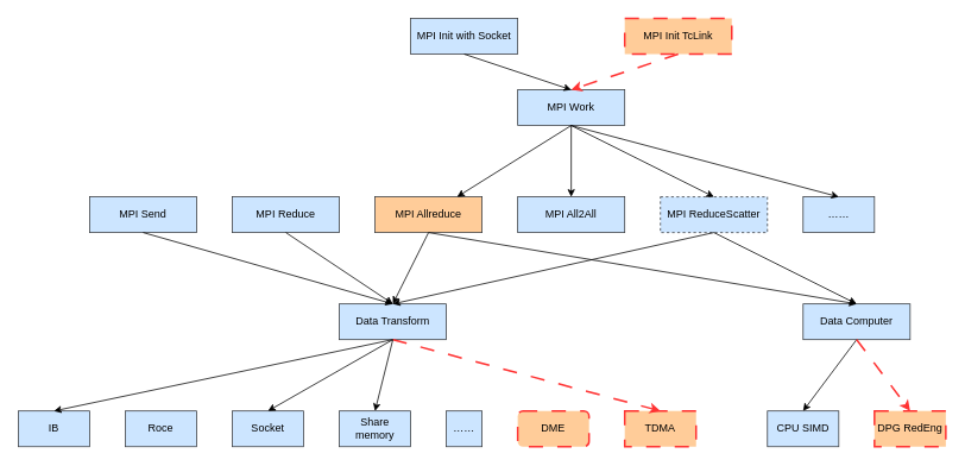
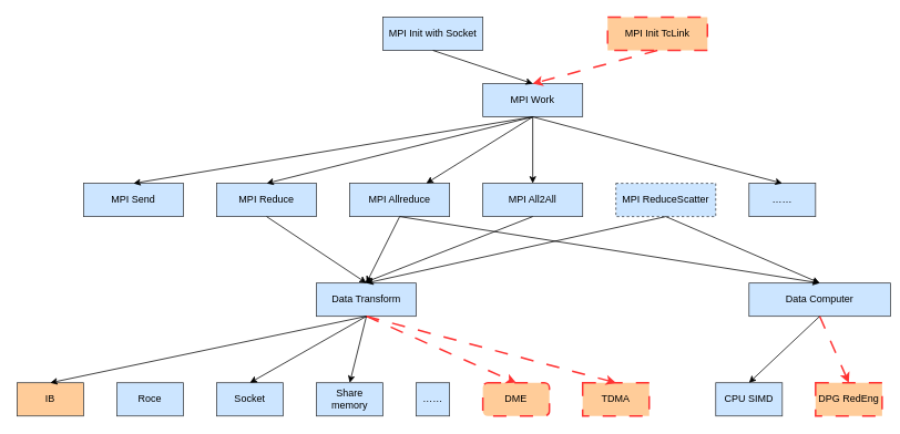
  <mxCell id="0" />
  <mxCell id="1" parent="0" />
  <mxCell id="2" value="MPI Init with Socket" style="rounded=0;whiteSpace=wrap;html=1;fillColor=#cce5ff;strokeColor=#36393d;" vertex="1" parent="1"><mxGeometry x="460" y="20" width="120" height="40" as="geometry" /></mxCell>
  <mxCell id="3" value="MPI Work" style="rounded=0;whiteSpace=wrap;html=1;fillColor=#cce5ff;strokeColor=#36393d;" vertex="1" parent="1"><mxGeometry x="580" y="100" width="120" height="40" as="geometry" /></mxCell>
  <mxCell id="4" value="MPI Send" style="rounded=0;whiteSpace=wrap;html=1;fillColor=#cce5ff;strokeColor=#36393d;" vertex="1" parent="1"><mxGeometry y="220" width="120" height="40" as="geometry" x="100" /></mxCell>
  <mxCell id="5" value="MPI Reduce" style="rounded=0;whiteSpace=wrap;html=1;fillColor=#cce5ff;strokeColor=#36393d;" vertex="1" parent="1"><mxGeometry x="260" y="220" width="120" height="40" as="geometry" /></mxCell>
- <mxCell id="6" value="MPI Allreduce" style="rounded=0;whiteSpace=wrap;html=1;fillColor=#ffcc99;strokeColor=#36393d;" vertex="1" parent="1"><mxGeometry x="420" y="220" width="120" height="40" as="geometry" /></mxCell>
+ <mxCell id="6" value="MPI Allreduce" style="rounded=0;whiteSpace=wrap;html=1;fillColor=#cce5ff;strokeColor=#36393d;" vertex="1" parent="1"><mxGeometry x="420" y="220" width="120" height="40" as="geometry" /></mxCell>
  <mxCell id="7" value="MPI All2All" style="rounded=0;whiteSpace=wrap;html=1;fillColor=#cce5ff;strokeColor=#36393d;" vertex="1" parent="1"><mxGeometry x="580" y="220" width="120" height="40" as="geometry" /></mxCell>
  <mxCell id="8" value="……" style="rounded=0;whiteSpace=wrap;html=1;fillColor=#cce5ff;strokeColor=#36393d;" vertex="1" parent="1"><mxGeometry x="900" y="220" width="80" height="40" as="geometry" /></mxCell>
+ <mxCell id="9" value="" style="endArrow=classic;html=1;rounded=0;exitX=0.5;exitY=1;exitDx=0;exitDy=0;entryX=0.5;entryY=0;entryDx=0;entryDy=0;" edge="1" parent="1" source="3" target="4"><mxGeometry width="50" height="50" relative="1" as="geometry"><mxPoint x="460" y="130" as="sourcePoint" /><mxPoint x="510" y="80" as="targetPoint" /></mxGeometry></mxCell>
+ <mxCell id="10" value="" style="endArrow=classic;html=1;rounded=0;exitX=0.5;exitY=1;exitDx=0;exitDy=0;entryX=0.5;entryY=0;entryDx=0;entryDy=0;" edge="1" parent="1" source="3" target="5"><mxGeometry width="50" height="50" relative="1" as="geometry"><mxPoint x="490" y="130" as="sourcePoint" /><mxPoint x="170" y="230" as="targetPoint" /></mxGeometry></mxCell>
  <mxCell id="11" value="" style="endArrow=classic;html=1;rounded=0;exitX=0.5;exitY=1;exitDx=0;exitDy=0;" edge="1" parent="1" source="3" target="6"><mxGeometry width="50" height="50" relative="1" as="geometry"><mxPoint x="490" y="130" as="sourcePoint" /><mxPoint x="330" y="230" as="targetPoint" /></mxGeometry></mxCell>
  <mxCell id="12" value="" style="endArrow=classic;html=1;rounded=0;exitX=0.5;exitY=1;exitDx=0;exitDy=0;entryX=0.5;entryY=0;entryDx=0;entryDy=0;" edge="1" parent="1" source="3" target="7"><mxGeometry width="50" height="50" relative="1" as="geometry"><mxPoint x="490" y="130" as="sourcePoint" /><mxPoint x="490" y="230" as="targetPoint" /></mxGeometry></mxCell>
  <mxCell id="13" value="" style="endArrow=classic;html=1;rounded=0;entryX=0.5;entryY=0;entryDx=0;entryDy=0;exitX=0.5;exitY=1;exitDx=0;exitDy=0;" edge="1" parent="1" source="3" target="8"><mxGeometry width="50" height="50" relative="1" as="geometry"><mxPoint x="480" y="140" as="sourcePoint" /><mxPoint x="650" y="230" as="targetPoint" /></mxGeometry></mxCell>
  <mxCell id="14" value="Data Transform" style="rounded=0;whiteSpace=wrap;html=1;fillColor=#cce5ff;strokeColor=#36393d;" vertex="1" parent="1"><mxGeometry x="380" y="340" width="120" height="40" as="geometry" /></mxCell>
- <mxCell id="15" value="Data Computer" style="rounded=0;whiteSpace=wrap;html=1;fillColor=#cce5ff;strokeColor=#36393d;" vertex="1" parent="1"><mxGeometry x="900" y="340" width="120" height="40" as="geometry" /></mxCell>
- <mxCell id="16" value="" style="endArrow=classic;html=1;rounded=0;exitX=0.5;exitY=1;exitDx=0;exitDy=0;entryX=0.5;entryY=0;entryDx=0;entryDy=0;" edge="1" parent="1" source="4" target="14"><mxGeometry width="50" height="50" relative="1" as="geometry"><mxPoint x="480" y="180" as="sourcePoint" /><mxPoint x="530" y="130" as="targetPoint" /></mxGeometry></mxCell>
+ <mxCell id="15" value="Data Computer" style="rounded=0;whiteSpace=wrap;html=1;fillColor=#cce5ff;strokeColor=#36393d;" vertex="1" parent="1"><mxGeometry x="900" y="340" width="170" height="40" as="geometry" /></mxCell>
  <mxCell id="17" value="" style="endArrow=classic;html=1;rounded=0;exitX=0.5;exitY=1;exitDx=0;exitDy=0;entryX=0.5;entryY=0;entryDx=0;entryDy=0;" edge="1" parent="1" source="6" target="15"><mxGeometry width="50" height="50" relative="1" as="geometry"><mxPoint x="330" y="270" as="sourcePoint" /><mxPoint x="570" y="350" as="targetPoint" /></mxGeometry></mxCell>
+ <mxCell id="18" value="" style="endArrow=classic;html=1;rounded=0;exitX=0.5;exitY=1;exitDx=0;exitDy=0;entryX=0.479;entryY=-0.01;entryDx=0;entryDy=0;entryPerimeter=0;" edge="1" parent="1" source="7" target="14"><mxGeometry width="50" height="50" relative="1" as="geometry"><mxPoint x="490" y="270" as="sourcePoint" /><mxPoint x="570" y="350" as="targetPoint" /></mxGeometry></mxCell>
  <mxCell id="19" value="" style="endArrow=classic;html=1;rounded=0;exitX=0.5;exitY=1;exitDx=0;exitDy=0;entryX=0.5;entryY=0;entryDx=0;entryDy=0;" edge="1" parent="1" source="5" target="14"><mxGeometry width="50" height="50" relative="1" as="geometry"><mxPoint x="330" y="270" as="sourcePoint" /><mxPoint x="570" y="350" as="targetPoint" /></mxGeometry></mxCell>
  <mxCell id="20" value="" style="endArrow=classic;html=1;rounded=0;exitX=0.5;exitY=1;exitDx=0;exitDy=0;entryX=0.5;entryY=0;entryDx=0;entryDy=0;" edge="1" parent="1" source="6" target="14"><mxGeometry width="50" height="50" relative="1" as="geometry"><mxPoint x="490" y="270" as="sourcePoint" /><mxPoint x="570" y="350" as="targetPoint" /></mxGeometry></mxCell>
  <mxCell id="21" value="MPI ReduceScatter" style="rounded=0;whiteSpace=wrap;html=1;fillColor=#cce5ff;strokeColor=#36393d;dashed=1;" vertex="1" parent="1"><mxGeometry x="740" y="220" width="120" height="40" as="geometry" /></mxCell>
- <mxCell id="22" value="" style="endArrow=classic;html=1;rounded=0;exitX=0.5;exitY=1;exitDx=0;exitDy=0;entryX=0.5;entryY=0;entryDx=0;entryDy=0;" edge="1" parent="1" source="3" target="21"><mxGeometry width="50" height="50" relative="1" as="geometry"><mxPoint x="490" y="130" as="sourcePoint" /><mxPoint x="650" y="230" as="targetPoint" /></mxGeometry></mxCell>
  <mxCell id="23" value="" style="endArrow=classic;html=1;rounded=0;exitX=0.5;exitY=1;exitDx=0;exitDy=0;entryX=0.5;entryY=0;entryDx=0;entryDy=0;" edge="1" parent="1" source="21" target="14"><mxGeometry width="50" height="50" relative="1" as="geometry"><mxPoint x="650" y="270" as="sourcePoint" /><mxPoint x="287" y="350" as="targetPoint" /></mxGeometry></mxCell>
  <mxCell id="24" value="" style="endArrow=classic;html=1;rounded=0;exitX=0.5;exitY=1;exitDx=0;exitDy=0;entryX=0.5;entryY=0;entryDx=0;entryDy=0;" edge="1" parent="1" source="21" target="15"><mxGeometry width="50" height="50" relative="1" as="geometry"><mxPoint x="810" y="270" as="sourcePoint" /><mxPoint x="290" y="350" as="targetPoint" /></mxGeometry></mxCell>
- <mxCell id="25" value="IB" style="rounded=0;whiteSpace=wrap;html=1;fillColor=#cce5ff;strokeColor=#36393d;" vertex="1" parent="1"><mxGeometry x="20" y="460" width="80" height="40" as="geometry" /></mxCell>
+ <mxCell id="25" value="IB" style="rounded=0;whiteSpace=wrap;html=1;fillColor=#ffcc99;strokeColor=#36393d;" vertex="1" parent="1"><mxGeometry x="20" y="460" width="80" height="40" as="geometry" /></mxCell>
  <mxCell id="26" value="Roce" style="rounded=0;whiteSpace=wrap;html=1;fillColor=#cce5ff;strokeColor=#36393d;" vertex="1" parent="1"><mxGeometry x="140" y="460" width="80" height="40" as="geometry" /></mxCell>
  <mxCell id="27" value="DME" style="whiteSpace=wrap;html=1;fillColor=#ffcc99;strokeColor=#FF3333;dashed=1;dashPattern=8 8;strokeWidth=2;rounded=1;" vertex="1" parent="1"><mxGeometry x="580" y="460" width="80" height="40" as="geometry" /></mxCell>
  <mxCell id="28" value="Socket" style="rounded=0;whiteSpace=wrap;html=1;fillColor=#cce5ff;strokeColor=#36393d;" vertex="1" parent="1"><mxGeometry x="260" y="460" width="80" height="40" as="geometry" /></mxCell>
  <mxCell id="29" value="TDMA" style="rounded=0;whiteSpace=wrap;html=1;fillColor=#ffcc99;strokeColor=#FF3333;dashed=1;dashPattern=8 8;strokeWidth=2;" vertex="1" parent="1"><mxGeometry x="700" y="460" width="80" height="40" as="geometry" /></mxCell>
  <mxCell id="30" value="" style="endArrow=classic;html=1;rounded=0;exitX=0.5;exitY=1;exitDx=0;exitDy=0;entryX=0.5;entryY=0;entryDx=0;entryDy=0;" edge="1" parent="1" source="14" target="25"><mxGeometry width="50" height="50" relative="1" as="geometry"><mxPoint x="330" y="270" as="sourcePoint" /><mxPoint x="450" y="350" as="targetPoint" /></mxGeometry></mxCell>
+ <mxCell id="31" value="" style="endArrow=classic;html=1;rounded=0;entryX=0.5;entryY=0;entryDx=0;entryDy=0;exitX=0.5;exitY=1;exitDx=0;exitDy=0;strokeWidth=2;dashed=1;dashPattern=8 8;fillColor=#e51400;strokeColor=#FF3333;" edge="1" parent="1" source="14" target="27"><mxGeometry width="50" height="50" relative="1" as="geometry"><mxPoint x="450" y="390" as="sourcePoint" /><mxPoint x="470" y="470" as="targetPoint" /></mxGeometry></mxCell>
  <mxCell id="32" value="" style="endArrow=classic;html=1;rounded=0;entryX=0.5;entryY=0;entryDx=0;entryDy=0;exitX=0.5;exitY=1;exitDx=0;exitDy=0;" edge="1" parent="1" source="14" target="28"><mxGeometry width="50" height="50" relative="1" as="geometry"><mxPoint x="450" y="390" as="sourcePoint" /><mxPoint x="590" y="470" as="targetPoint" /></mxGeometry></mxCell>
  <mxCell id="33" value="" style="endArrow=classic;html=1;rounded=0;entryX=0.5;entryY=0;entryDx=0;entryDy=0;exitX=0.5;exitY=1;exitDx=0;exitDy=0;dashed=1;dashPattern=8 8;strokeWidth=2;fillColor=#e51400;strokeColor=#FF3333;" edge="1" parent="1" source="14" target="29"><mxGeometry width="50" height="50" relative="1" as="geometry"><mxPoint x="450" y="390" as="sourcePoint" /><mxPoint x="710" y="470" as="targetPoint" /></mxGeometry></mxCell>
  <mxCell id="34" value="CPU SIMD" style="rounded=0;whiteSpace=wrap;html=1;fillColor=#cce5ff;strokeColor=#36393d;" vertex="1" parent="1"><mxGeometry x="860" y="460" width="80" height="40" as="geometry" /></mxCell>
  <mxCell id="35" value="DPG RedEng" style="rounded=0;whiteSpace=wrap;html=1;fillColor=#ffcc99;strokeColor=#FF3333;dashed=1;dashPattern=8 8;strokeWidth=2;" vertex="1" parent="1"><mxGeometry x="980" y="460" width="80" height="40" as="geometry" /></mxCell>
  <mxCell id="36" value="……" style="rounded=0;whiteSpace=wrap;html=1;fillColor=#cce5ff;strokeColor=#36393d;" vertex="1" parent="1"><mxGeometry x="500" y="460" width="40" height="40" as="geometry" /></mxCell>
  <mxCell id="37" value="Share memory" style="rounded=0;whiteSpace=wrap;html=1;fillColor=#cce5ff;strokeColor=#36393d;" vertex="1" parent="1"><mxGeometry x="380" y="460" width="80" height="40" as="geometry" /></mxCell>
  <mxCell id="38" value="" style="endArrow=classic;html=1;rounded=0;entryX=0.5;entryY=0;entryDx=0;entryDy=0;exitX=0.5;exitY=1;exitDx=0;exitDy=0;" edge="1" parent="1" source="14" target="37"><mxGeometry width="50" height="50" relative="1" as="geometry"><mxPoint x="450" y="390" as="sourcePoint" /><mxPoint x="270" y="470" as="targetPoint" /></mxGeometry></mxCell>
  <mxCell id="39" value="" style="endArrow=classic;html=1;rounded=0;entryX=0.5;entryY=0;entryDx=0;entryDy=0;exitX=0.5;exitY=1;exitDx=0;exitDy=0;" edge="1" parent="1" source="15" target="34"><mxGeometry width="50" height="50" relative="1" as="geometry"><mxPoint x="450" y="390" as="sourcePoint" /><mxPoint x="590" y="470" as="targetPoint" /></mxGeometry></mxCell>
  <mxCell id="40" value="" style="endArrow=classic;html=1;rounded=0;entryX=0.5;entryY=0;entryDx=0;entryDy=0;exitX=0.5;exitY=1;exitDx=0;exitDy=0;dashed=1;dashPattern=8 8;strokeWidth=2;fillColor=#e51400;strokeColor=#FF3333;" edge="1" parent="1" source="15" target="35"><mxGeometry width="50" height="50" relative="1" as="geometry"><mxPoint x="970" y="390" as="sourcePoint" /><mxPoint x="870" y="470" as="targetPoint" /></mxGeometry></mxCell>
- <mxCell id="41" value="MPI Init TcLink" style="rounded=0;whiteSpace=wrap;html=1;dashed=1;dashPattern=8 8;strokeWidth=2;strokeColor=#FF3333;fillColor=#ffcc99;" vertex="1" parent="1"><mxGeometry x="700" y="20" width="120" height="40" as="geometry" /></mxCell>
+ <mxCell id="41" value="MPI Init TcLink" style="rounded=0;whiteSpace=wrap;html=1;dashed=1;dashPattern=8 8;strokeWidth=2;strokeColor=#FF3333;fillColor=#ffcc99;" vertex="1" parent="1"><mxGeometry x="730" y="20" width="120" height="40" as="geometry" /></mxCell>
  <mxCell id="42" value="" style="endArrow=classic;html=1;rounded=0;exitX=0.5;exitY=1;exitDx=0;exitDy=0;entryX=0.5;entryY=0;entryDx=0;entryDy=0;" edge="1" parent="1" source="2" target="3"><mxGeometry width="50" height="50" relative="1" as="geometry"><mxPoint x="650" y="150" as="sourcePoint" /><mxPoint x="170" y="230" as="targetPoint" /></mxGeometry></mxCell>
  <mxCell id="43" value="" style="endArrow=classic;html=1;rounded=0;exitX=0.5;exitY=1;exitDx=0;exitDy=0;entryX=0.5;entryY=0;entryDx=0;entryDy=0;strokeColor=#FF3333;dashed=1;dashPattern=8 8;strokeWidth=2;" edge="1" parent="1" source="41" target="3"><mxGeometry width="50" height="50" relative="1" as="geometry"><mxPoint x="530" y="70" as="sourcePoint" /><mxPoint x="650" y="110" as="targetPoint" /></mxGeometry></mxCell>
